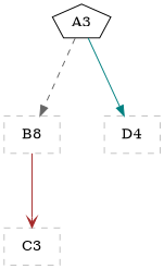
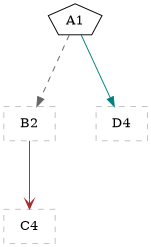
  digraph {
    mindist=1.0
    nodesep=0.6
    rankdir=TB
    ranksep=1.0
    root=Demo
    node [color=gray cpu=0 fillcolor=white flags="0x0000000a" shape=rectangle style=dashed type=qbuf]
    edge [arrowhead=normal type=meta]
-   A1 [beamproc=beamA bpentry=false bpexit=false color=black flags="0x00000000" patentry=false patexit=false pattern=patternA shape=pentagon style=filled toffs=0 type=switch label=A3]
-   B2 [flags="0x00000009" type=qinfo label=B8]
+   A1 [beamproc=beamA bpentry=false bpexit=false color=black flags="0x00000000" patentry=false patexit=false pattern=patternA shape=pentagon style=filled toffs=0 type=switch]
+   B2 [flags="0x00000009" type=qinfo]
    D4
-   C3
+   C3 [label=C4]
    A1 -> B2 [color=gray40 style=dashed type=baddefdst]
    A1 -> D4 [color=teal]
    B2 -> C3 [arrowhead=vee color=brown]
  }
